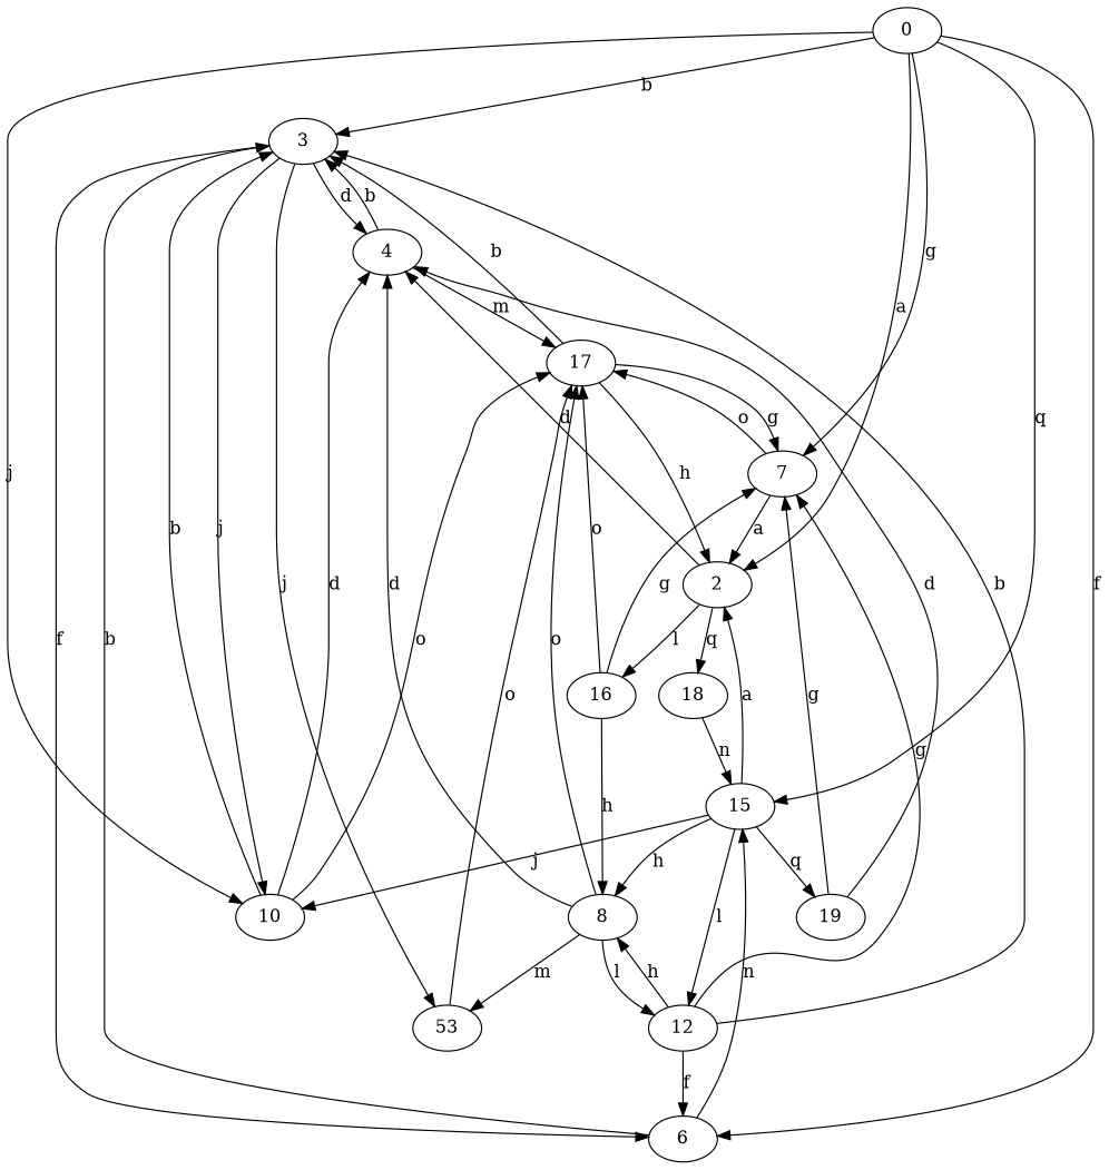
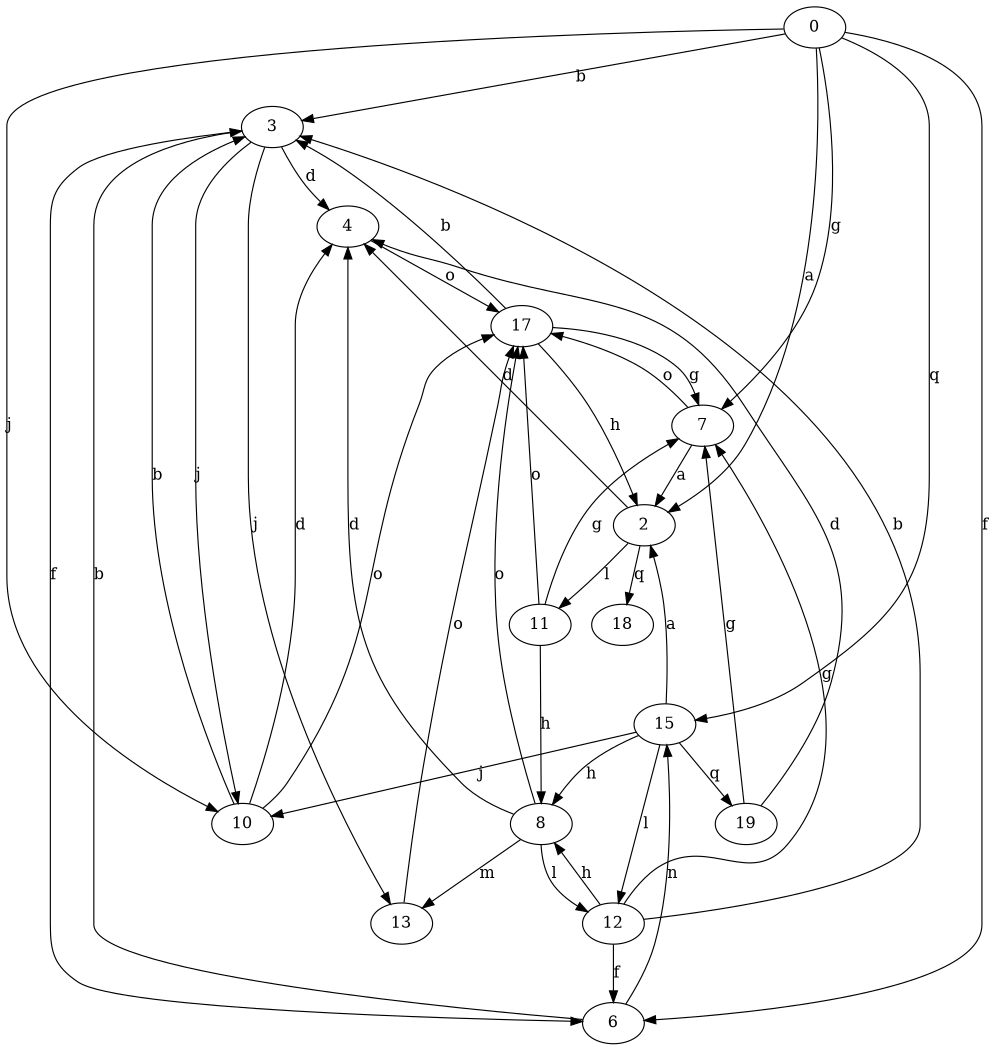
  strict digraph {
    3
    4
    6
    10
-   13 [label=53]
+   13
    8
    17
    12
    2
-   11 [label=16]
+   11
    18
    7
    15
    19
    0
    3 -> 4 [label=d]
    3 -> 6 [label=f]
    3 -> 10 [label=j]
    3 -> 13 [label=j]
-   4 -> 3 [label=b]
-   4 -> 17 [label=m]
+   4 -> 17 [label=o]
    6 -> 3 [label=b]
    6 -> 15 [label=n]
    10 -> 3 [label=b]
    10 -> 4 [label=d]
    10 -> 17 [label=o]
    13 -> 17 [label=o]
    8 -> 4 [label=d]
    8 -> 13 [label=m]
    8 -> 17 [label=o]
    8 -> 12 [label=l]
    17 -> 3 [label=b]
    17 -> 2 [label=h]
    17 -> 7 [label=g]
    12 -> 3 [label=b]
    12 -> 6 [label=f]
    12 -> 8 [label=h]
    12 -> 7 [label=g]
    2 -> 4 [label=d]
    2 -> 11 [label=l]
    2 -> 18 [label=q]
    11 -> 8 [label=h]
    11 -> 17 [label=o]
    11 -> 7 [label=g]
-   18 -> 15 [label=n]
    7 -> 17 [label=o]
    7 -> 2 [label=a]
    15 -> 10 [label=j]
    15 -> 8 [label=h]
    15 -> 12 [label=l]
    15 -> 2 [label=a]
    15 -> 19 [label=q]
    19 -> 4 [label=d]
    19 -> 7 [label=g]
    0 -> 3 [label=b]
    0 -> 6 [label=f]
    0 -> 10 [label=j]
    0 -> 2 [label=a]
    0 -> 7 [label=g]
    0 -> 15 [label=q]
  }
